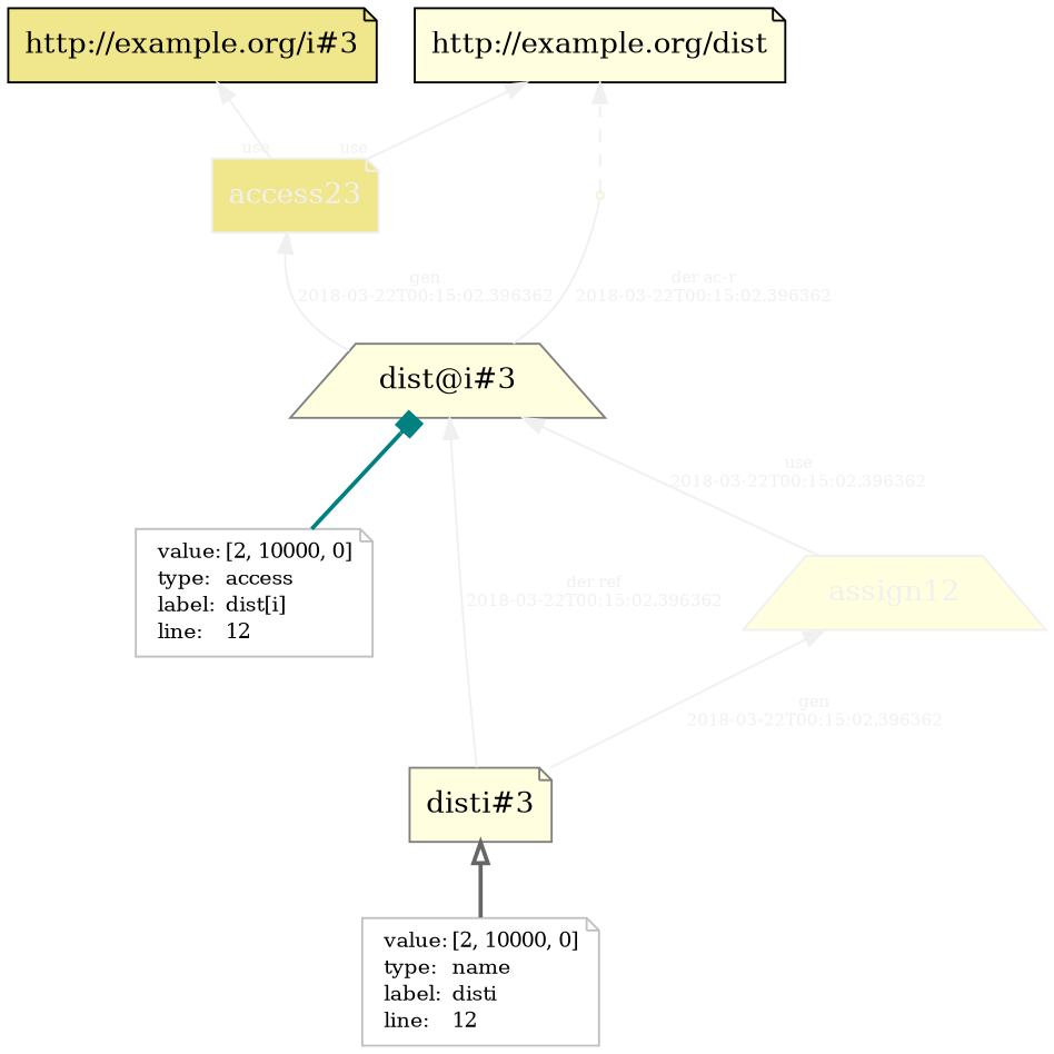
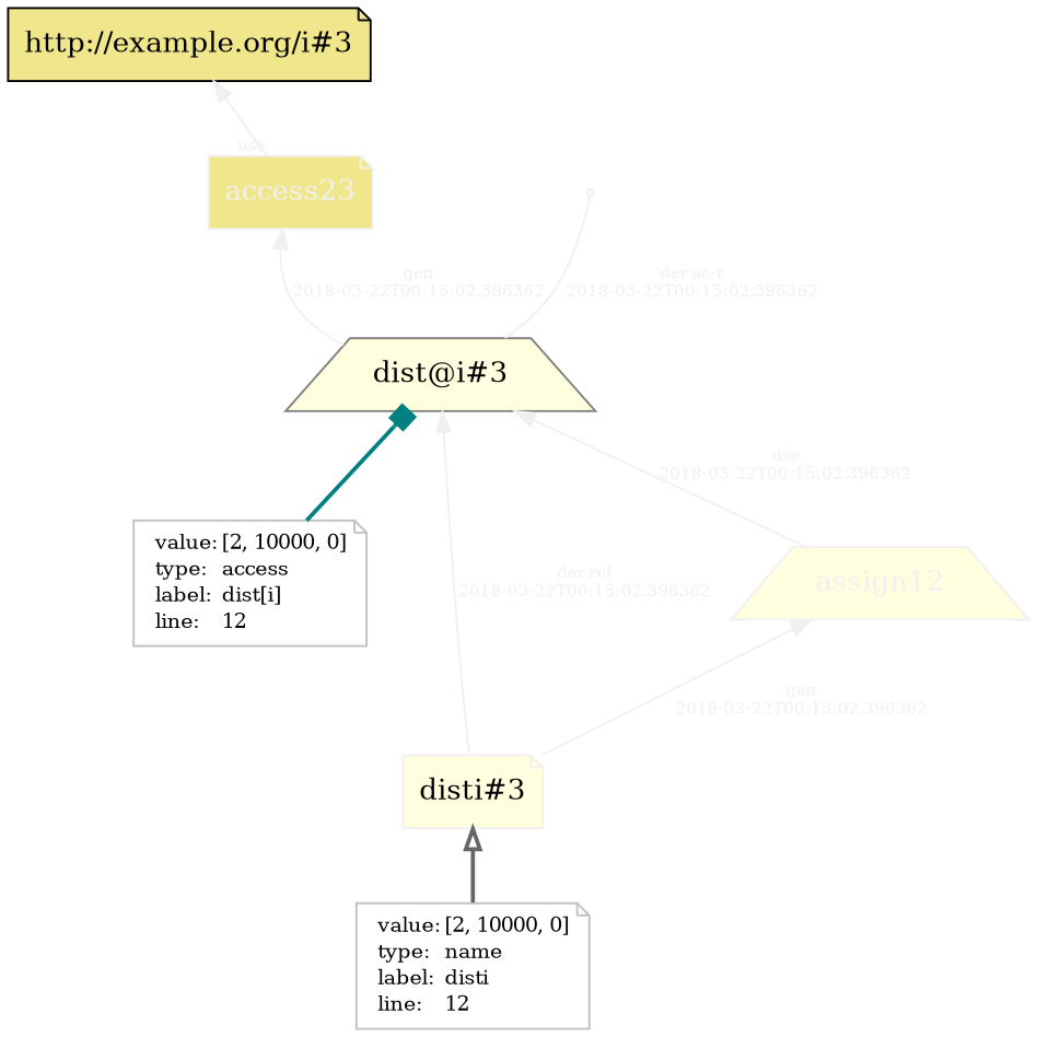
  digraph {
    rankdir=BT
    node [color="#F0F0F0" fillcolor=lightyellow shape=note style=filled]
    edge [color="#F0F0F0" fontcolor="#F0F0F0" rotation=20]
    n1 [color="#808080" label="dist@i#3" shape=trapezium]
    n2 [fillcolor=khaki fontcolor="#F0F0F0" label=access23 sides=4]
    bn0 [fontcolor="#F0F0F0" shape=point]
-   "http://example.org/dist" [color=""]
    "http://example.org/i#3" [fillcolor=khaki color=""]
    n6 [color=gray fontcolor=black fontsize=10 label=<<TABLE cellpadding="0" border="0"> 	<TR> 	    <TD align="left">value:</TD> 	    <TD align="left">[2, 10000, 0]</TD> 	</TR> 	<TR> 	    <TD align="left">type:</TD> 	    <TD align="left">access</TD> 	</TR> 	<TR> 	    <TD align="left">label:</TD> 	    <TD align="left">dist[i]</TD> 	</TR> 	<TR> 	    <TD align="left">line:</TD> 	    <TD align="left">12</TD> 	</TR> </TABLE>> fillcolor="" style=""]
-   n7 [color="#808080" label="disti#3"]
+   n7 [label="disti#3"]
    n8 [fontcolor="#F0F0F0" label=assign12 shape=trapezium sides=4]
    n9 [color=gray fontcolor=black fontsize=10 label=<<TABLE cellpadding="0" border="0"> 	<TR> 	    <TD align="left">value:</TD> 	    <TD align="left">[2, 10000, 0]</TD> 	</TR> 	<TR> 	    <TD align="left">type:</TD> 	    <TD align="left">name</TD> 	</TR> 	<TR> 	    <TD align="left">label:</TD> 	    <TD align="left">disti</TD> 	</TR> 	<TR> 	    <TD align="left">line:</TD> 	    <TD align="left">12</TD> 	</TR> </TABLE>> fillcolor="" style=""]
    n1 -> n2 [angle=60.0 distance=1.5 fontsize=8 label="gen\n2018-03-22T00:15:02.396362"]
    n1 -> bn0 [angle=60.0 arrowhead=none distance=1.5 fontsize=8 label="der ac-r\n2018-03-22T00:15:02.396362"]
-   n2 -> "http://example.org/dist" [labelangle=60.0 labeldistance=1.5 labelfontsize=8 taillabel=use]
    n2 -> "http://example.org/i#3" [labelangle=60.0 labeldistance=1.5 labelfontsize=8 taillabel=use]
-   bn0 -> "http://example.org/dist" [style=dashed rotation=""]
    n6 -> n1 [arrowhead=box color=teal style=bold fontcolor="" rotation=""]
    n7 -> n1 [angle=60.0 distance=1.5 fontsize=8 label="der ref\n2018-03-22T00:15:02.396362"]
    n7 -> n8 [angle=60.0 distance=1.5 fontsize=8 label="gen\n2018-03-22T00:15:02.396362"]
    n8 -> n1 [angle=60.0 distance=1.5 fontsize=8 label="use\n2018-03-22T00:15:02.396362"]
    n9 -> n7 [arrowhead=onormal color=gray40 style=bold fontcolor="" rotation=""]
  }
